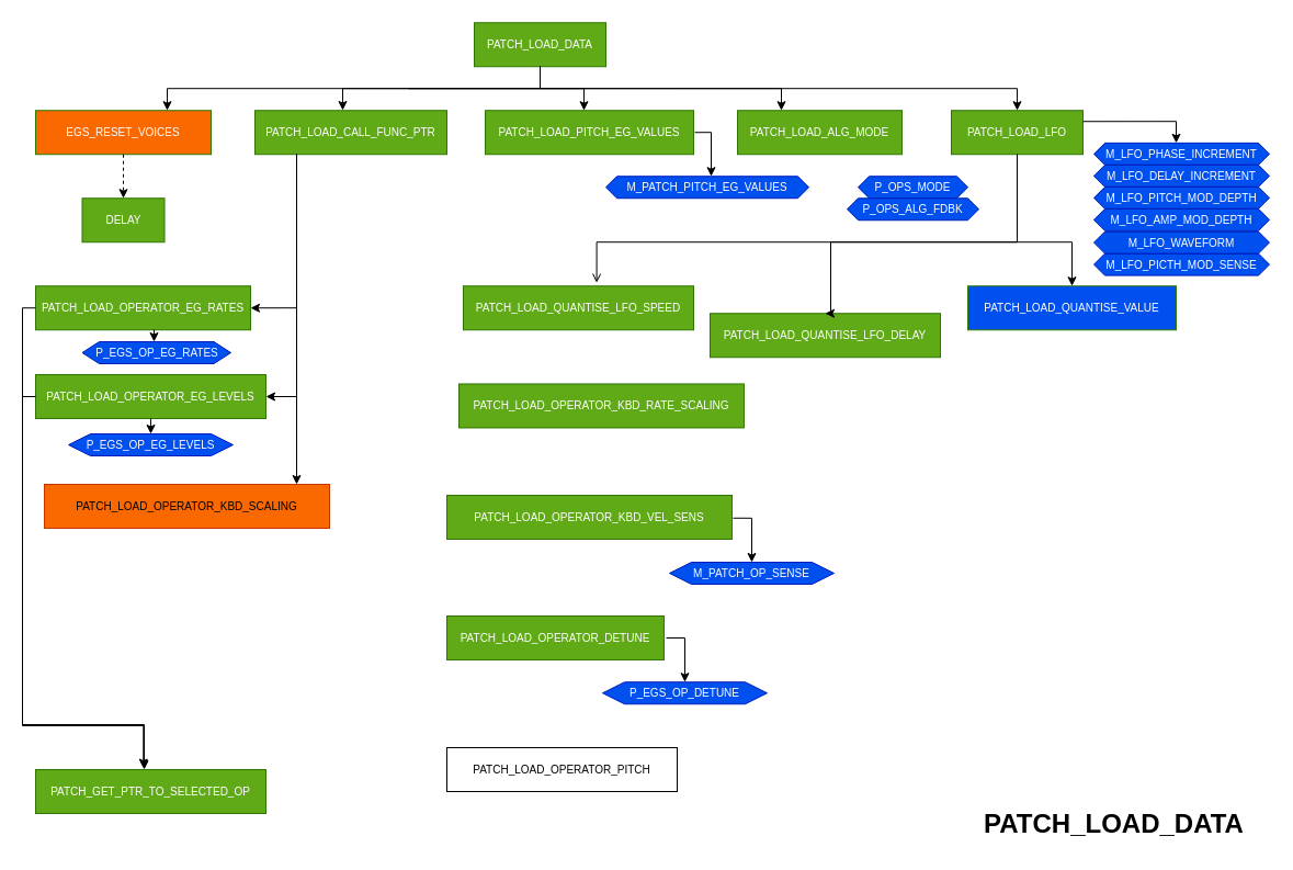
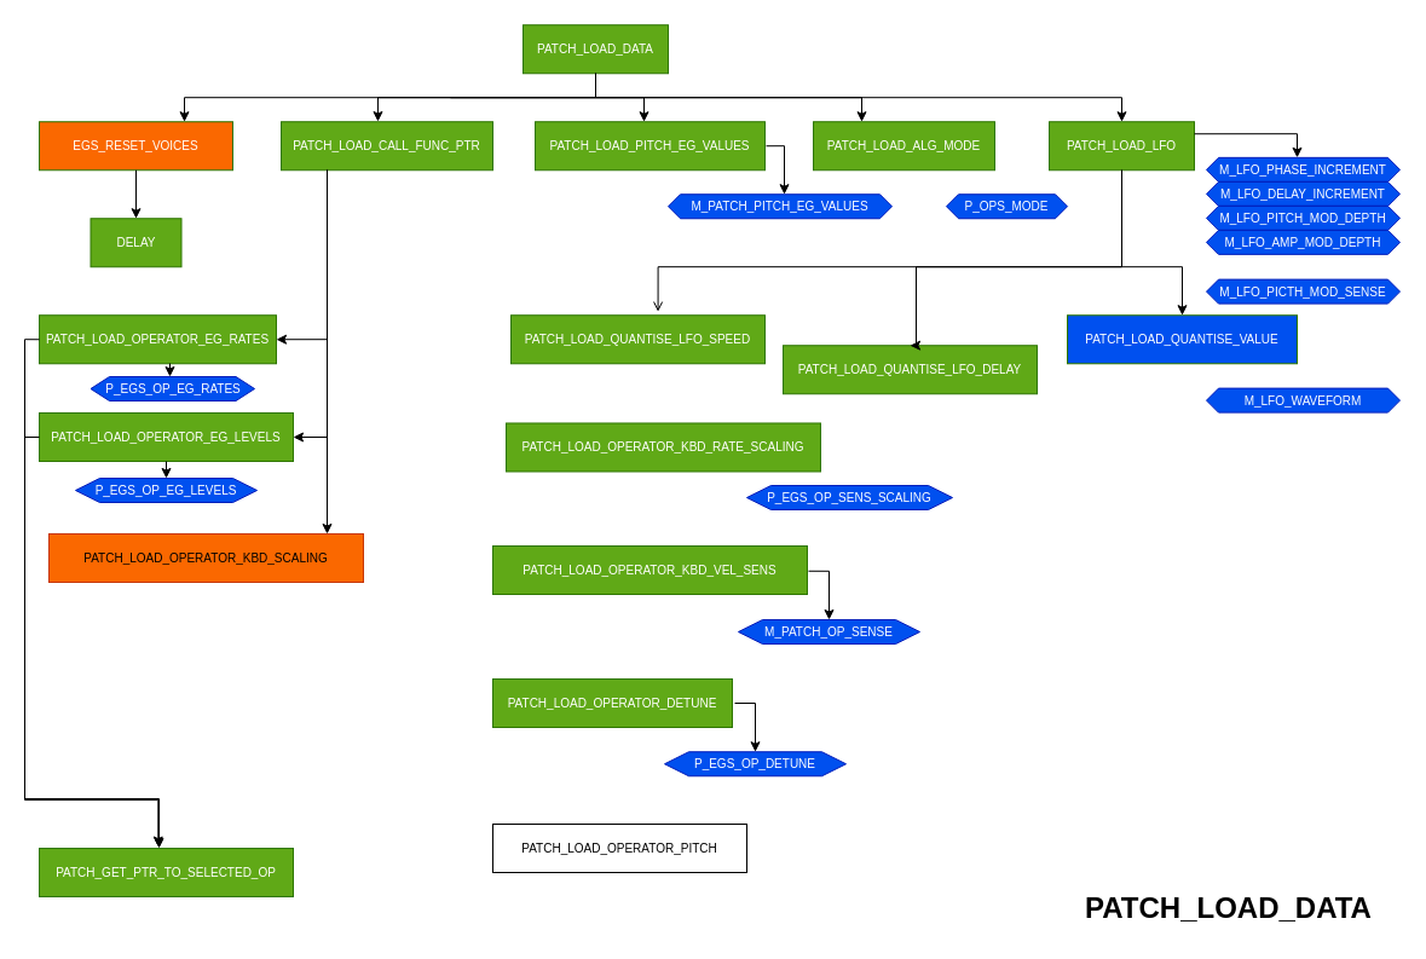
  <mxCell id="0" />
  <mxCell id="1" parent="0" />
  <mxCell id="2" value="PATCH_LOAD_DATA" style="rounded=0;whiteSpace=wrap;html=1;fontSize=10;fillColor=#60a917;fontColor=#ffffff;strokeColor=#2D7600;" parent="1" vertex="1"><mxGeometry x="432" y="20.24" width="120" height="40" as="geometry" /></mxCell>
  <mxCell id="3" value="EGS_RESET_VOICES" style="rounded=0;whiteSpace=wrap;html=1;fontSize=10;fillColor=#fa6800;fontColor=#ffffff;strokeColor=#2D7600;" parent="1" vertex="1"><mxGeometry x="32" y="100.24" width="160" height="40" as="geometry" /></mxCell>
  <mxCell id="4" value="" style="endArrow=classic;html=1;rounded=0;entryX=0.75;entryY=0;entryDx=0;entryDy=0;edgeStyle=orthogonalEdgeStyle;" parent="1" source="2" target="3" edge="1"><mxGeometry width="50" height="50" relative="1" as="geometry"><mxPoint x="362" y="310.24" as="sourcePoint" /><mxPoint x="412" y="260.24" as="targetPoint" /><Array as="points"><mxPoint x="492" y="80.24" /><mxPoint x="152" y="80.24" /></Array></mxGeometry></mxCell>
  <mxCell id="5" value="PATCH_LOAD_CALL_FUNC_PTR" style="rounded=0;whiteSpace=wrap;html=1;fontSize=10;labelBackgroundColor=none;fillColor=#60a917;fontColor=#ffffff;strokeColor=#2D7600;" parent="1" vertex="1"><mxGeometry x="232" y="100.24" width="175" height="40" as="geometry" /></mxCell>
  <mxCell id="6" value="" style="endArrow=classic;html=1;rounded=0;entryX=0.457;entryY=-0.005;entryDx=0;entryDy=0;edgeStyle=orthogonalEdgeStyle;exitX=0.5;exitY=1;exitDx=0;exitDy=0;entryPerimeter=0;" parent="1" source="2" target="5" edge="1"><mxGeometry width="50" height="50" relative="1" as="geometry"><mxPoint x="382" y="70.24" as="sourcePoint" /><mxPoint x="280" y="120.24" as="targetPoint" /><Array as="points"><mxPoint x="492" y="80.24" /><mxPoint x="312" y="80.24" /></Array></mxGeometry></mxCell>
  <mxCell id="7" value="PATCH_LOAD_PITCH_EG_VALUES" style="rounded=0;whiteSpace=wrap;html=1;fontSize=10;fillColor=#60a917;fontColor=#ffffff;strokeColor=#2D7600;" parent="1" vertex="1"><mxGeometry x="442" y="100.24" width="190" height="40" as="geometry" /></mxCell>
  <mxCell id="8" value="" style="endArrow=classic;html=1;rounded=0;edgeStyle=orthogonalEdgeStyle;exitX=0.5;exitY=1;exitDx=0;exitDy=0;" parent="1" source="2" edge="1"><mxGeometry width="50" height="50" relative="1" as="geometry"><mxPoint x="382" y="70.24" as="sourcePoint" /><mxPoint x="532" y="100.24" as="targetPoint" /><Array as="points"><mxPoint x="492" y="80.24" /><mxPoint x="532" y="80.24" /></Array></mxGeometry></mxCell>
  <mxCell id="9" value="PATCH_LOAD_ALG_MODE" style="rounded=0;whiteSpace=wrap;html=1;fontSize=10;fillColor=#60a917;fontColor=#ffffff;strokeColor=#2D7600;" parent="1" vertex="1"><mxGeometry x="672" y="100.24" width="150" height="40" as="geometry" /></mxCell>
  <mxCell id="10" value="" style="endArrow=classic;html=1;rounded=0;edgeStyle=orthogonalEdgeStyle;" parent="1" edge="1"><mxGeometry width="50" height="50" relative="1" as="geometry"><mxPoint x="372" y="80.24" as="sourcePoint" /><mxPoint x="712" y="100.24" as="targetPoint" /><Array as="points"><mxPoint x="712" y="80.24" /><mxPoint x="712" y="100.24" /></Array></mxGeometry></mxCell>
  <mxCell id="11" value="PATCH_LOAD_LFO" style="rounded=0;whiteSpace=wrap;html=1;fontSize=10;fillColor=#60a917;fontColor=#ffffff;strokeColor=#2D7600;" parent="1" vertex="1"><mxGeometry x="867" y="100.24" width="120" height="40" as="geometry" /></mxCell>
  <mxCell id="12" value="" style="endArrow=classic;html=1;rounded=0;entryX=0.5;entryY=0;entryDx=0;entryDy=0;edgeStyle=orthogonalEdgeStyle;exitX=0.5;exitY=1;exitDx=0;exitDy=0;" parent="1" source="2" target="11" edge="1"><mxGeometry width="50" height="50" relative="1" as="geometry"><mxPoint x="382" y="70.24" as="sourcePoint" /><mxPoint x="792" y="120.24" as="targetPoint" /><Array as="points"><mxPoint x="492" y="80.24" /><mxPoint x="927" y="80.24" /></Array></mxGeometry></mxCell>
  <mxCell id="13" value="PATCH_LOAD_DATA" style="text;strokeColor=none;fillColor=none;html=1;fontSize=24;fontStyle=1;verticalAlign=middle;align=center;" parent="1" vertex="1"><mxGeometry x="892" y="731" width="245" height="40" as="geometry" /></mxCell>
  <mxCell id="14" value="DELAY" style="rounded=0;whiteSpace=wrap;html=1;fontSize=10;fillColor=#60a917;fontColor=#ffffff;strokeColor=#2D7600;" parent="1" vertex="1"><mxGeometry x="74.5" y="180.24" width="75" height="40" as="geometry" /></mxCell>
- <mxCell id="15" value="" style="endArrow=classic;html=1;rounded=0;entryX=0.5;entryY=0;entryDx=0;entryDy=0;edgeStyle=orthogonalEdgeStyle;exitX=0.5;exitY=1;exitDx=0;exitDy=0;dashed=1;" parent="1" source="3" target="14" edge="1"><mxGeometry width="50" height="50" relative="1" as="geometry"><mxPoint x="382" y="70.24" as="sourcePoint" /><mxPoint x="242" y="120.24" as="targetPoint" /><Array as="points"><mxPoint x="112" y="180.24" /></Array></mxGeometry></mxCell>
+ <mxCell id="15" value="" style="endArrow=classic;html=1;rounded=0;entryX=0.5;entryY=0;entryDx=0;entryDy=0;edgeStyle=orthogonalEdgeStyle;exitX=0.5;exitY=1;exitDx=0;exitDy=0;" parent="1" source="3" target="14" edge="1"><mxGeometry width="50" height="50" relative="1" as="geometry"><mxPoint x="382" y="70.24" as="sourcePoint" /><mxPoint x="242" y="120.24" as="targetPoint" /><Array as="points"><mxPoint x="112" y="180.24" /></Array></mxGeometry></mxCell>
  <mxCell id="16" value="PATCH_LOAD_QUANTISE_LFO_SPEED" style="rounded=0;whiteSpace=wrap;html=1;fontSize=10;fillColor=#60a917;fontColor=#ffffff;strokeColor=#2D7600;" parent="1" vertex="1"><mxGeometry x="422" y="260.24" width="210" height="40" as="geometry" /></mxCell>
  <mxCell id="17" value="PATCH_LOAD_QUANTISE_LFO_DELAY" style="rounded=0;whiteSpace=wrap;html=1;fontSize=10;fillColor=#60a917;fontColor=#ffffff;strokeColor=#2D7600;" parent="1" vertex="1"><mxGeometry x="647" y="285.24" width="210" height="40" as="geometry" /></mxCell>
  <mxCell id="18" value="PATCH_LOAD_QUANTISE_VALUE" style="rounded=0;whiteSpace=wrap;html=1;fontSize=10;fillColor=#0050ef;fontColor=#ffffff;strokeColor=#2D7600;" parent="1" vertex="1"><mxGeometry x="882" y="260.24" width="190" height="40" as="geometry" /></mxCell>
  <mxCell id="19" value="" style="endArrow=classic;html=1;rounded=0;entryX=0.5;entryY=0;entryDx=0;entryDy=0;edgeStyle=orthogonalEdgeStyle;exitX=0.5;exitY=1;exitDx=0;exitDy=0;" parent="1" source="11" target="18" edge="1"><mxGeometry width="50" height="50" relative="1" as="geometry"><mxPoint x="932" y="140.24" as="sourcePoint" /><mxPoint x="947" y="330.24" as="targetPoint" /><Array as="points"><mxPoint x="927" y="220.24" /><mxPoint x="977" y="220.24" /></Array></mxGeometry></mxCell>
  <mxCell id="20" value="" style="endArrow=classic;html=1;rounded=0;entryX=0.5;entryY=0;entryDx=0;entryDy=0;edgeStyle=orthogonalEdgeStyle;exitX=0.5;exitY=1;exitDx=0;exitDy=0;" parent="1" source="11" target="17" edge="1"><mxGeometry width="50" height="50" relative="1" as="geometry"><mxPoint x="932" y="140.24" as="sourcePoint" /><mxPoint x="987" y="190.24" as="targetPoint" /><Array as="points"><mxPoint x="927" y="220.24" /><mxPoint x="757" y="220.24" /></Array></mxGeometry></mxCell>
  <mxCell id="21" value="" style="endArrow=open;html=1;rounded=0;entryX=0.579;entryY=-0.075;entryDx=0;entryDy=0;edgeStyle=orthogonalEdgeStyle;exitX=0.5;exitY=1;exitDx=0;exitDy=0;entryPerimeter=0;" parent="1" source="11" target="16" edge="1"><mxGeometry width="50" height="50" relative="1" as="geometry"><mxPoint x="727" y="140.24" as="sourcePoint" /><mxPoint x="552" y="180.24" as="targetPoint" /><Array as="points"><mxPoint x="927" y="220.24" /><mxPoint x="544" y="220.24" /></Array></mxGeometry></mxCell>
  <mxCell id="22" value="" style="endArrow=classic;html=1;rounded=0;edgeStyle=orthogonalEdgeStyle;entryX=1;entryY=0.5;entryDx=0;entryDy=0;" parent="1" edge="1" target="23"><mxGeometry width="50" height="50" relative="1" as="geometry"><mxPoint x="270" y="141" as="sourcePoint" /><mxPoint x="332" y="340.24" as="targetPoint" /><Array as="points"><mxPoint x="270" y="280" /></Array></mxGeometry></mxCell>
  <mxCell id="23" value="PATCH_LOAD_OPERATOR_EG_RATES" style="rounded=0;whiteSpace=wrap;html=1;fontSize=10;fillColor=#60a917;fontColor=#ffffff;strokeColor=#2D7600;" parent="1" vertex="1"><mxGeometry x="32" y="260.24" width="196" height="40" as="geometry" /></mxCell>
  <mxCell id="24" value="PATCH_LOAD_OPERATOR_EG_LEVELS" style="rounded=0;whiteSpace=wrap;html=1;fontSize=10;fillColor=#60a917;fontColor=#ffffff;strokeColor=#2D7600;" parent="1" vertex="1"><mxGeometry x="32" y="341" width="210" height="40" as="geometry" /></mxCell>
  <mxCell id="25" value="PATCH_LOAD_OPERATOR_KBD_RATE_SCALING" style="rounded=0;whiteSpace=wrap;html=1;fontSize=10;fillColor=#60a917;fontColor=#ffffff;strokeColor=#2D7600;" parent="1" vertex="1"><mxGeometry x="418" y="349.48" width="260" height="40" as="geometry" /></mxCell>
  <mxCell id="26" value="PATCH_GET_PTR_TO_SELECTED_OP" style="rounded=0;whiteSpace=wrap;html=1;fontSize=10;fillColor=#60a917;fontColor=#ffffff;strokeColor=#2D7600;" parent="1" vertex="1"><mxGeometry x="32" y="701" width="210" height="40" as="geometry" /></mxCell>
  <mxCell id="27" value="PATCH_LOAD_OPERATOR_PITCH" style="rounded=0;whiteSpace=wrap;html=1;fontSize=10;" parent="1" vertex="1"><mxGeometry x="407" y="681" width="210" height="40" as="geometry" /></mxCell>
  <mxCell id="28" value="PATCH_LOAD_OPERATOR_KBD_VEL_SENS" style="rounded=0;whiteSpace=wrap;html=1;fontSize=10;fillColor=#60a917;fontColor=#ffffff;strokeColor=#2D7600;" parent="1" vertex="1"><mxGeometry x="407" y="451" width="260" height="40" as="geometry" /></mxCell>
  <mxCell id="29" value="PATCH_LOAD_OPERATOR_DETUNE" style="rounded=0;whiteSpace=wrap;html=1;fontSize=10;fillColor=#60a917;fontColor=#ffffff;strokeColor=#2D7600;" parent="1" vertex="1"><mxGeometry x="407" y="561" width="198" height="40" as="geometry" /></mxCell>
  <mxCell id="30" value="PATCH_LOAD_OPERATOR_KBD_SCALING" style="rounded=0;whiteSpace=wrap;html=1;fontSize=10;fillColor=#fa6800;fontColor=#000000;strokeColor=#C73500;" parent="1" vertex="1"><mxGeometry x="40" y="441" width="260" height="40" as="geometry" /></mxCell>
  <mxCell id="31" value="" style="endArrow=classic;html=1;rounded=0;edgeStyle=orthogonalEdgeStyle;entryX=0.468;entryY=-0.035;entryDx=0;entryDy=0;entryPerimeter=0;exitX=0;exitY=0.5;exitDx=0;exitDy=0;" edge="1" parent="1" source="23" target="26"><mxGeometry width="50" height="50" relative="1" as="geometry"><mxPoint x="322" y="150.24" as="sourcePoint" /><mxPoint x="111.33" y="697.36" as="targetPoint" /><Array as="points"><mxPoint x="20" y="280" /><mxPoint x="20" y="661" /><mxPoint x="130" y="661" /></Array></mxGeometry></mxCell>
  <mxCell id="32" value="&lt;font style=&quot;font-size: 10px;&quot;&gt;P_EGS_OP_EG_RATES&lt;/font&gt;" style="shape=hexagon;perimeter=hexagonPerimeter2;whiteSpace=wrap;html=1;fixedSize=1;fillColor=#0050ef;fontColor=#ffffff;strokeColor=#001DBC;size=15.5;" vertex="1" parent="1"><mxGeometry x="74.5" y="311" width="135.5" height="20" as="geometry" /></mxCell>
  <mxCell id="33" value="" style="endArrow=classic;html=1;rounded=0;edgeStyle=orthogonalEdgeStyle;" edge="1" parent="1"><mxGeometry width="50" height="50" relative="1" as="geometry"><mxPoint x="140" y="300" as="sourcePoint" /><mxPoint x="140" y="311" as="targetPoint" /><Array as="points"><mxPoint x="140" y="311" /></Array></mxGeometry></mxCell>
  <mxCell id="34" value="" style="endArrow=classic;html=1;rounded=0;edgeStyle=orthogonalEdgeStyle;entryX=1;entryY=0.5;entryDx=0;entryDy=0;" edge="1" parent="1" target="24"><mxGeometry width="50" height="50" relative="1" as="geometry"><mxPoint x="270" y="140" as="sourcePoint" /><mxPoint x="360" y="370" as="targetPoint" /><Array as="points"><mxPoint x="270" y="140" /><mxPoint x="270" y="361" /></Array></mxGeometry></mxCell>
  <mxCell id="35" value="&lt;font style=&quot;font-size: 10px;&quot;&gt;P_EGS_OP_EG_LEVELS&lt;/font&gt;" style="shape=hexagon;perimeter=hexagonPerimeter2;whiteSpace=wrap;html=1;fixedSize=1;fillColor=#0050ef;fontColor=#ffffff;strokeColor=#001DBC;" vertex="1" parent="1"><mxGeometry x="62" y="395" width="150" height="20" as="geometry" /></mxCell>
  <mxCell id="36" value="" style="endArrow=classic;html=1;rounded=0;edgeStyle=orthogonalEdgeStyle;entryX=0.5;entryY=0;entryDx=0;entryDy=0;exitX=0.5;exitY=1;exitDx=0;exitDy=0;" edge="1" parent="1" target="35" source="24"><mxGeometry width="50" height="50" relative="1" as="geometry"><mxPoint x="483" y="400.24" as="sourcePoint" /><mxPoint x="377" y="507.24" as="targetPoint" /><Array as="points"><mxPoint x="137" y="395" /></Array></mxGeometry></mxCell>
  <mxCell id="37" value="" style="endArrow=classic;html=1;rounded=0;edgeStyle=orthogonalEdgeStyle;exitX=0;exitY=0.5;exitDx=0;exitDy=0;" edge="1" parent="1" source="24"><mxGeometry width="50" height="50" relative="1" as="geometry"><mxPoint x="381" y="411" as="sourcePoint" /><mxPoint x="131" y="701" as="targetPoint" /><Array as="points"><mxPoint x="20" y="361" /><mxPoint x="20" y="660" /><mxPoint x="131" y="660" /></Array></mxGeometry></mxCell>
  <mxCell id="38" value="&lt;font style=&quot;font-size: 10px;&quot;&gt;M_PATCH_PITCH_EG_VALUES&lt;/font&gt;" style="shape=hexagon;perimeter=hexagonPerimeter2;whiteSpace=wrap;html=1;fixedSize=1;fillColor=#0050ef;fontColor=#ffffff;strokeColor=#001DBC;size=10;" vertex="1" parent="1"><mxGeometry x="552" y="160.24" width="185" height="20" as="geometry" /></mxCell>
  <mxCell id="39" value="" style="endArrow=classic;html=1;rounded=0;edgeStyle=orthogonalEdgeStyle;exitX=1;exitY=0.5;exitDx=0;exitDy=0;" edge="1" parent="1"><mxGeometry width="50" height="50" relative="1" as="geometry"><mxPoint x="633" y="120.24" as="sourcePoint" /><mxPoint x="648" y="160.24" as="targetPoint" /><Array as="points"><mxPoint x="648" y="120.24" /></Array></mxGeometry></mxCell>
  <mxCell id="40" value="&lt;font style=&quot;font-size: 10px;&quot;&gt;P_OPS_MODE&lt;/font&gt;" style="shape=hexagon;perimeter=hexagonPerimeter2;whiteSpace=wrap;html=1;fixedSize=1;fillColor=#0050ef;fontColor=#ffffff;strokeColor=#001DBC;size=10;" vertex="1" parent="1"><mxGeometry x="782" y="160.24" width="100" height="20" as="geometry" /></mxCell>
- <mxCell id="41" value="&lt;font style=&quot;font-size: 10px;&quot;&gt;P_OPS_ALG_FDBK&lt;/font&gt;" style="shape=hexagon;perimeter=hexagonPerimeter2;whiteSpace=wrap;html=1;fixedSize=1;fillColor=#0050ef;fontColor=#ffffff;strokeColor=#001DBC;size=10;" vertex="1" parent="1"><mxGeometry x="772" y="180.24" width="120" height="20" as="geometry" /></mxCell>
  <mxCell id="42" value="&lt;font style=&quot;font-size: 10px;&quot;&gt;M_LFO_PHASE_INCREMENT&lt;/font&gt;" style="shape=hexagon;perimeter=hexagonPerimeter2;whiteSpace=wrap;html=1;fixedSize=1;fillColor=#0050ef;fontColor=#ffffff;strokeColor=#001DBC;size=10;" vertex="1" parent="1"><mxGeometry x="997" y="129.86" width="160" height="20" as="geometry" /></mxCell>
  <mxCell id="43" value="&lt;font style=&quot;font-size: 10px;&quot;&gt;M_LFO_DELAY_INCREMENT&lt;/font&gt;" style="shape=hexagon;perimeter=hexagonPerimeter2;whiteSpace=wrap;html=1;fixedSize=1;fillColor=#0050ef;fontColor=#ffffff;strokeColor=#001DBC;size=10;" vertex="1" parent="1"><mxGeometry x="997" y="149.86" width="160" height="20" as="geometry" /></mxCell>
  <mxCell id="44" value="&lt;font style=&quot;font-size: 10px;&quot;&gt;M_LFO_PITCH_MOD_DEPTH&lt;/font&gt;" style="shape=hexagon;perimeter=hexagonPerimeter2;whiteSpace=wrap;html=1;fixedSize=1;fillColor=#0050ef;fontColor=#ffffff;strokeColor=#001DBC;size=10;" vertex="1" parent="1"><mxGeometry x="997" y="169.86" width="160" height="20" as="geometry" /></mxCell>
  <mxCell id="45" value="&lt;font style=&quot;font-size: 10px;&quot;&gt;M_LFO_PICTH_MOD_SENSE&lt;/font&gt;" style="shape=hexagon;perimeter=hexagonPerimeter2;whiteSpace=wrap;html=1;fixedSize=1;fillColor=#0050ef;fontColor=#ffffff;strokeColor=#001DBC;size=10;" vertex="1" parent="1"><mxGeometry x="997" y="230.62" width="160" height="20" as="geometry" /></mxCell>
  <mxCell id="46" value="&lt;font style=&quot;font-size: 10px;&quot;&gt;M_LFO_AMP_MOD_DEPTH&lt;/font&gt;" style="shape=hexagon;perimeter=hexagonPerimeter2;whiteSpace=wrap;html=1;fixedSize=1;fillColor=#0050ef;fontColor=#ffffff;strokeColor=#001DBC;size=10;" vertex="1" parent="1"><mxGeometry x="997" y="189.86" width="160" height="20" as="geometry" /></mxCell>
- <mxCell id="47" value="&lt;font style=&quot;font-size: 10px;&quot;&gt;M_LFO_WAVEFORM&lt;/font&gt;" style="shape=hexagon;perimeter=hexagonPerimeter2;whiteSpace=wrap;html=1;fixedSize=1;fillColor=#0050ef;fontColor=#ffffff;strokeColor=#001DBC;size=10;" vertex="1" parent="1"><mxGeometry x="997" y="210.62" width="160" height="20" as="geometry" /></mxCell>
+ <mxCell id="47" value="&lt;font style=&quot;font-size: 10px;&quot;&gt;M_LFO_WAVEFORM&lt;/font&gt;" style="shape=hexagon;perimeter=hexagonPerimeter2;whiteSpace=wrap;html=1;fixedSize=1;fillColor=#0050ef;fontColor=#ffffff;strokeColor=#001DBC;size=10;" vertex="1" parent="1"><mxGeometry x="997" y="320.62" width="160" height="20" as="geometry" /></mxCell>
  <mxCell id="48" value="" style="endArrow=classic;html=1;rounded=0;edgeStyle=orthogonalEdgeStyle;exitX=1;exitY=0.25;exitDx=0;exitDy=0;" edge="1" parent="1" source="11"><mxGeometry width="50" height="50" relative="1" as="geometry"><mxPoint x="1057" y="89.86" as="sourcePoint" /><mxPoint x="1072" y="129.86" as="targetPoint" /><Array as="points"><mxPoint x="1072" y="110" /></Array></mxGeometry></mxCell>
  <mxCell id="49" value="" style="endArrow=classic;html=1;rounded=0;edgeStyle=orthogonalEdgeStyle;" edge="1" parent="1"><mxGeometry width="50" height="50" relative="1" as="geometry"><mxPoint x="270" y="140" as="sourcePoint" /><mxPoint x="270" y="441" as="targetPoint" /><Array as="points"><mxPoint x="270" y="441" /></Array></mxGeometry></mxCell>
  <mxCell id="50" value="&lt;font style=&quot;font-size: 10px;&quot;&gt;P_EGS_OP_DETUNE&lt;/font&gt;" style="shape=hexagon;perimeter=hexagonPerimeter2;whiteSpace=wrap;html=1;fixedSize=1;fillColor=#0050ef;fontColor=#ffffff;strokeColor=#001DBC;" vertex="1" parent="1"><mxGeometry x="549" y="621.24" width="150" height="20" as="geometry" /></mxCell>
  <mxCell id="51" value="" style="endArrow=classic;html=1;rounded=0;edgeStyle=orthogonalEdgeStyle;entryX=0.5;entryY=0;entryDx=0;entryDy=0;" edge="1" parent="1" target="50"><mxGeometry width="50" height="50" relative="1" as="geometry"><mxPoint x="607" y="581" as="sourcePoint" /><mxPoint x="508" y="688.24" as="targetPoint" /><Array as="points"><mxPoint x="624" y="581.24" /></Array></mxGeometry></mxCell>
  <mxCell id="52" value="&lt;font style=&quot;font-size: 10px;&quot;&gt;M_PATCH_OP_SENSE&lt;/font&gt;" style="shape=hexagon;perimeter=hexagonPerimeter2;whiteSpace=wrap;html=1;fixedSize=1;fillColor=#0050ef;fontColor=#ffffff;strokeColor=#001DBC;" vertex="1" parent="1"><mxGeometry x="610" y="512" width="150" height="20" as="geometry" /></mxCell>
  <mxCell id="53" value="" style="endArrow=classic;html=1;rounded=0;edgeStyle=orthogonalEdgeStyle;entryX=0.5;entryY=0;entryDx=0;entryDy=0;" edge="1" parent="1" target="52"><mxGeometry width="50" height="50" relative="1" as="geometry"><mxPoint x="668" y="471.76" as="sourcePoint" /><mxPoint x="569" y="579" as="targetPoint" /><Array as="points"><mxPoint x="685" y="472" /></Array></mxGeometry></mxCell>
+ <mxCell id="54" value="&lt;font style=&quot;font-size: 10px;&quot;&gt;P_EGS_OP_SENS_SCALING&lt;/font&gt;" style="shape=hexagon;perimeter=hexagonPerimeter2;whiteSpace=wrap;html=1;fixedSize=1;fillColor=#0050ef;fontColor=#ffffff;strokeColor=#001DBC;" vertex="1" parent="1"><mxGeometry x="617" y="401" width="170" height="20" as="geometry" /></mxCell>
